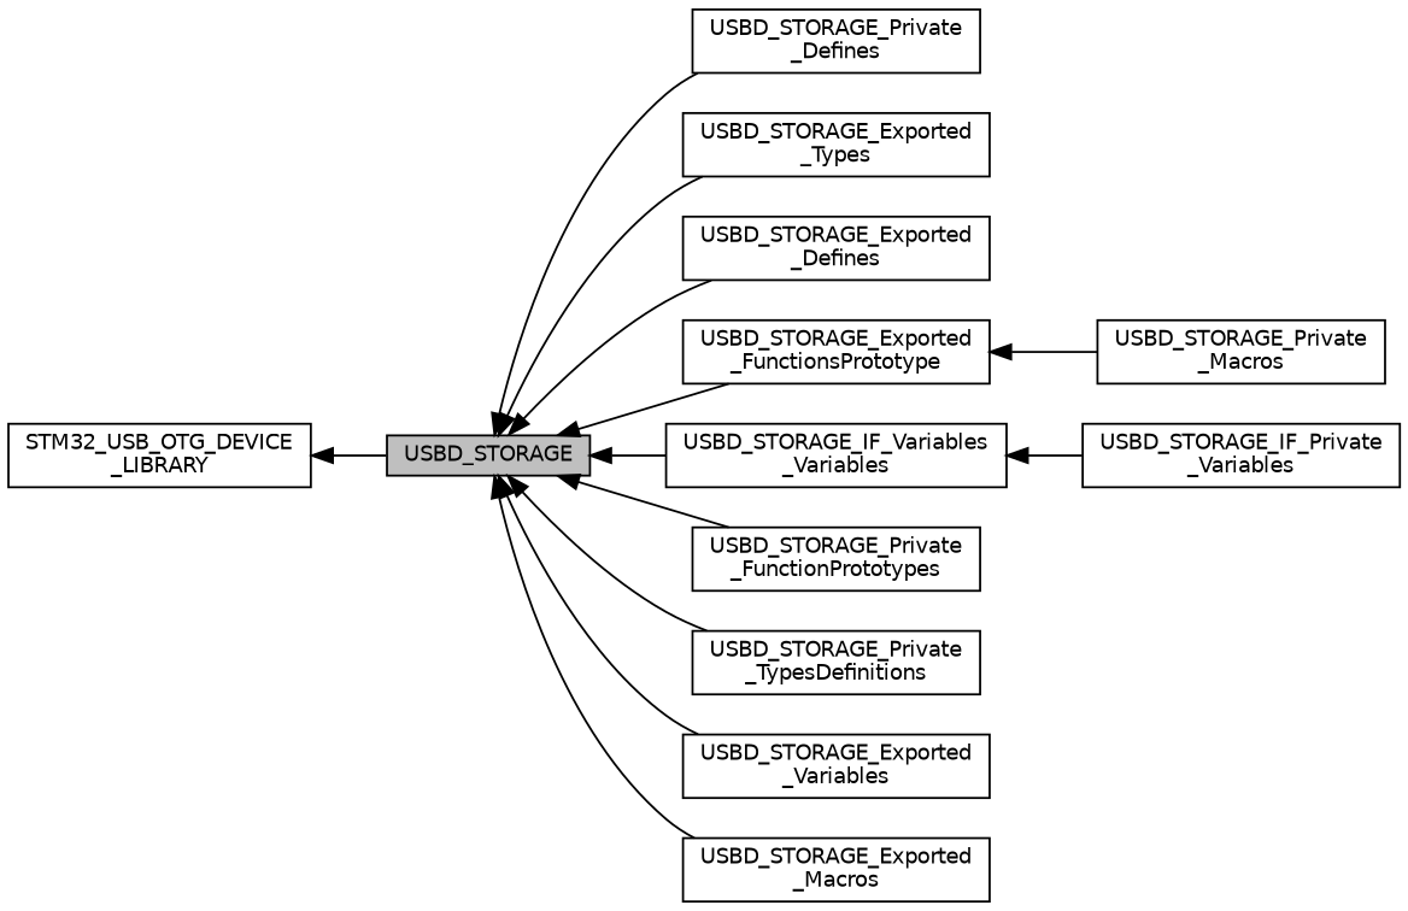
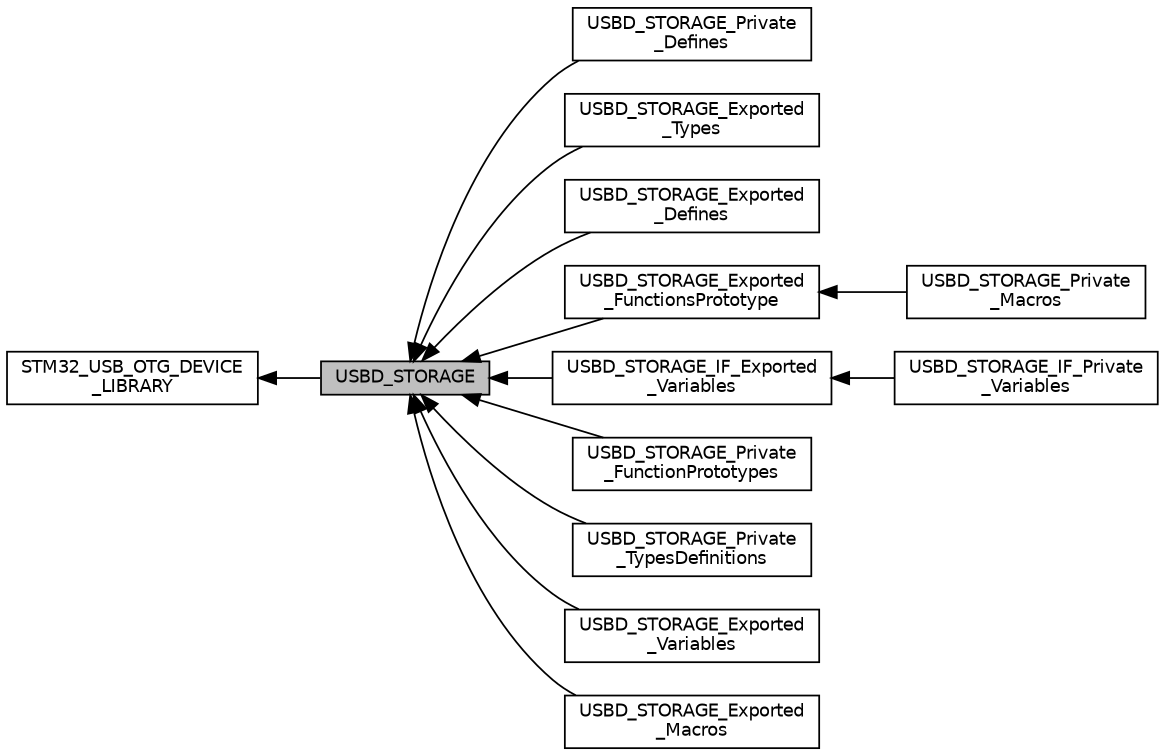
  digraph {
    rankdir=LR
    node [color=black fillcolor=white fontname=Helvetica fontsize=10 shape=record style=filled]
    edge [dir=back fontname=Helvetica fontsize=10 labelfontname=Helvetica labelfontsize=10 shape=plaintext style=solid]
    n1 [height=0.2 label="USBD_STORAGE_Private\l_Defines" width=0.4]
    n2 [height=0.2 label="USBD_STORAGE_Exported\l_Types" width=0.4]
    n3 [height=0.2 label="USBD_STORAGE_Exported\l_Defines" width=0.4]
    n4 [height=0.2 label="USBD_STORAGE_IF_Private\l_Variables" width=0.4]
    n5 [height=0.2 label="USBD_STORAGE_Exported\l_FunctionsPrototype" width=0.4]
    n6 [height=0.2 label="USBD_STORAGE_Private\l_Macros" width=0.4]
-   n7 [height=0.2 label="USBD_STORAGE_IF_Variables\l_Variables" width=0.4]
+   n7 [height=0.2 label="USBD_STORAGE_IF_Exported\l_Variables" width=0.4]
    n8 [height=0.2 label="USBD_STORAGE_Private\l_FunctionPrototypes" width=0.4]
    n9 [height=0.2 label="STM32_USB_OTG_DEVICE\l_LIBRARY" width=0.4]
    n10 [fillcolor=grey75 fontcolor=black height=0.2 label=USBD_STORAGE width=0.4]
    n11 [height=0.2 label="USBD_STORAGE_Private\l_TypesDefinitions" width=0.4]
    n12 [height=0.2 label="USBD_STORAGE_Exported\l_Variables" width=0.4]
    n13 [height=0.2 label="USBD_STORAGE_Exported\l_Macros" width=0.4]
    n5 -> n6
    n7 -> n4
    n9 -> n10
    n10 -> n1
    n10 -> n2
    n10 -> n3
    n10 -> n5
    n10 -> n7
    n10 -> n8
    n10 -> n11
    n10 -> n12
    n10 -> n13
  }
